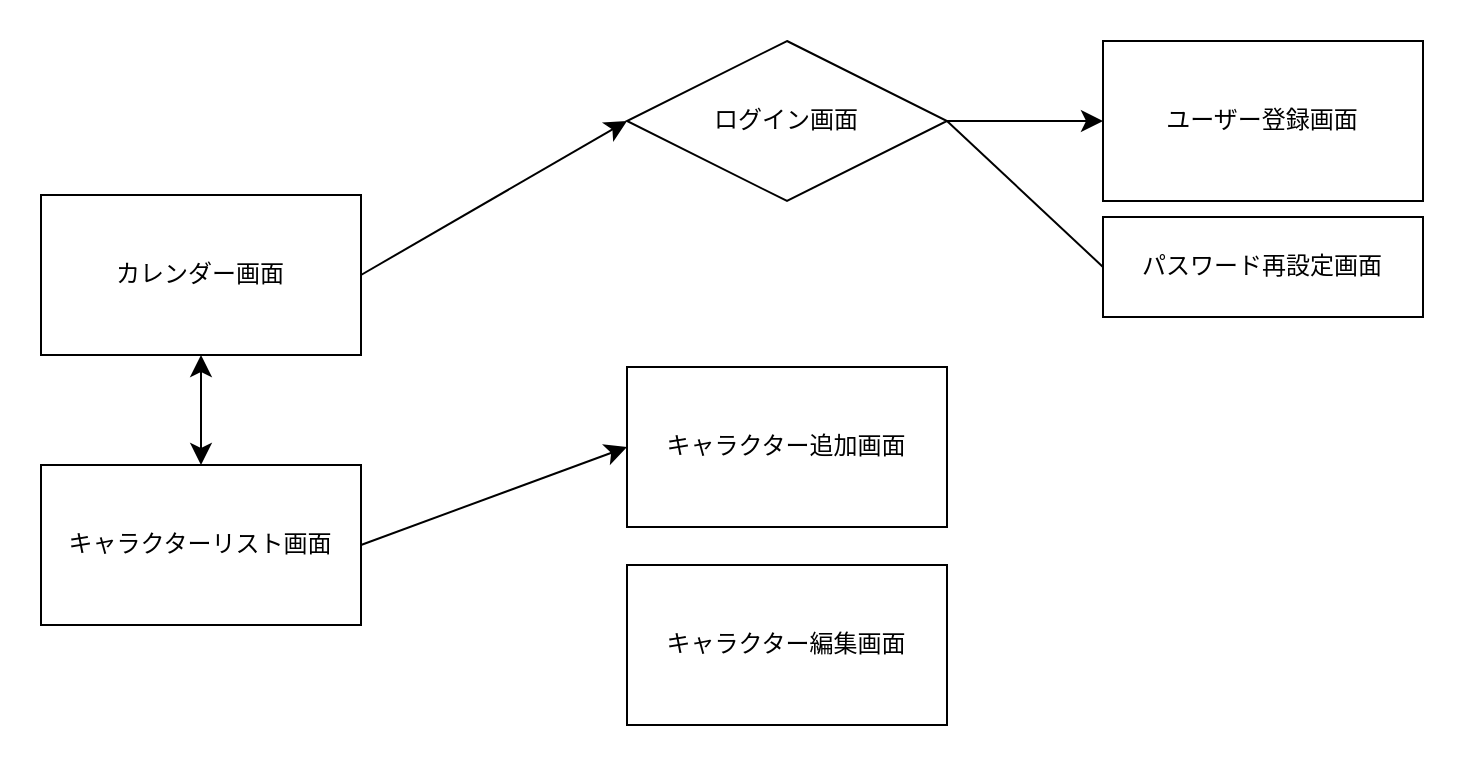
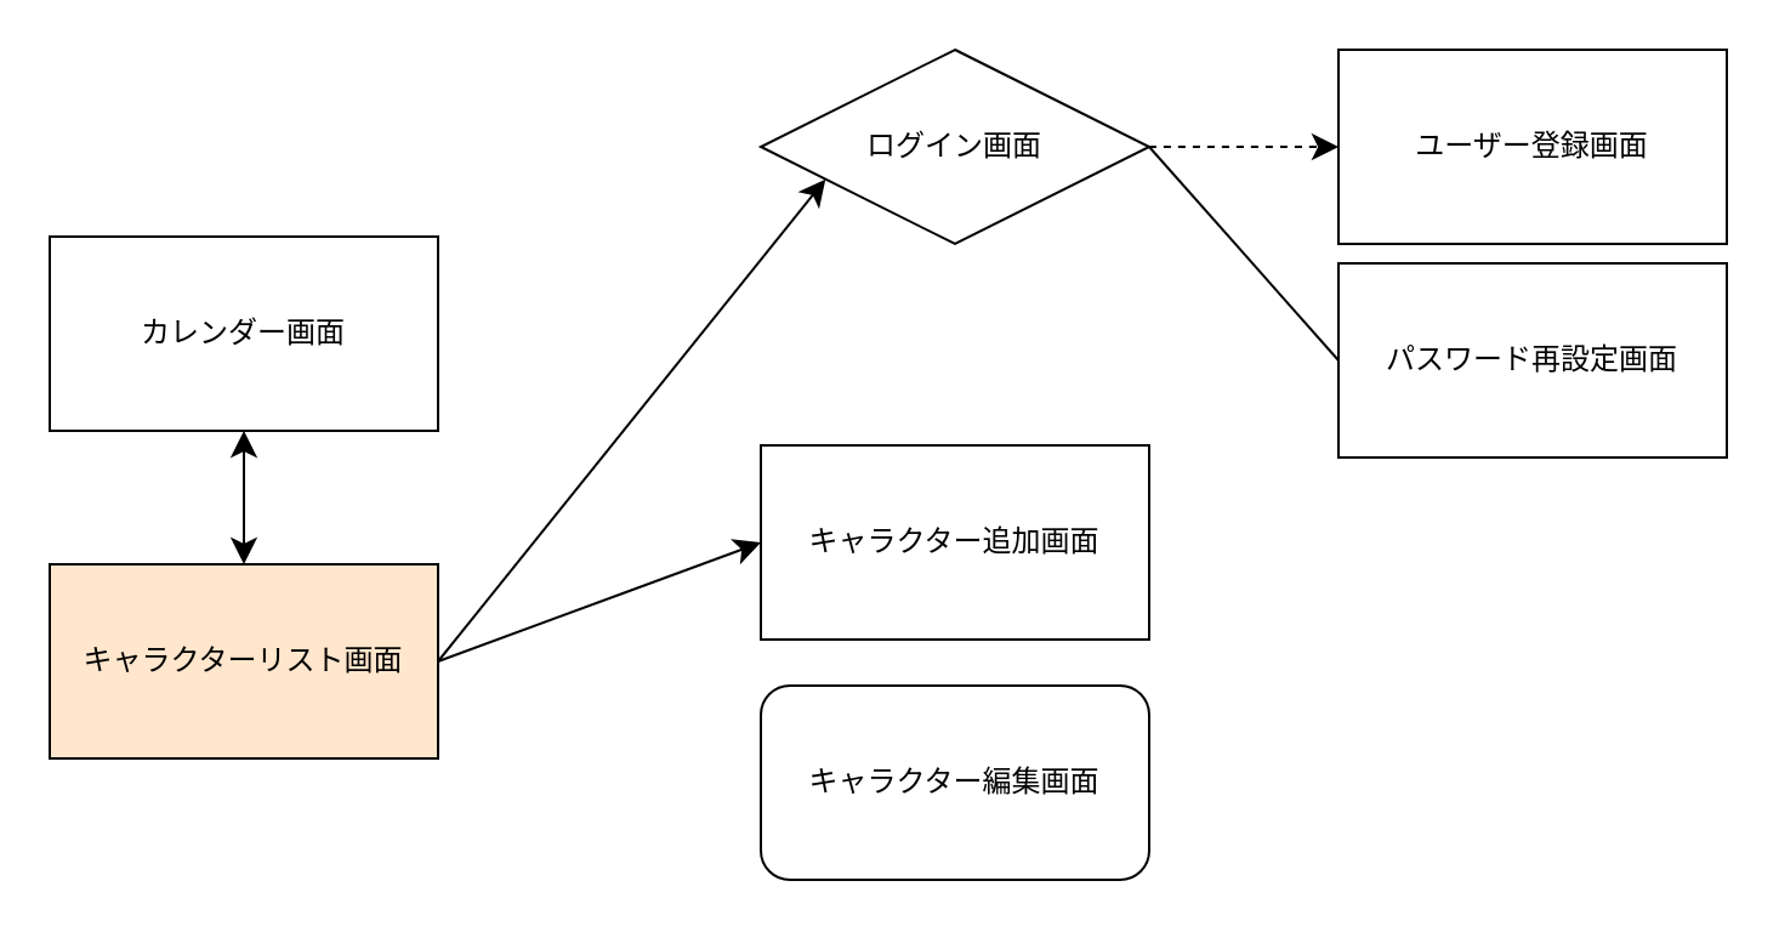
  <mxCell id="0" />
  <mxCell id="1" parent="0" />
  <mxCell id="2" value="カレンダー画面" style="rounded=0;whiteSpace=wrap;html=1;" vertex="1" parent="1"><mxGeometry x="20" y="97" width="160" height="80" as="geometry" /></mxCell>
- <mxCell id="3" value="キャラクターリスト画面" style="rounded=0;whiteSpace=wrap;html=1;" vertex="1" parent="1"><mxGeometry x="20" y="232" width="160" height="80" as="geometry" /></mxCell>
+ <mxCell id="3" value="キャラクターリスト画面" style="rounded=0;whiteSpace=wrap;html=1;fillColor=#ffe6cc;" vertex="1" parent="1"><mxGeometry x="20" y="232" width="160" height="80" as="geometry" /></mxCell>
  <mxCell id="4" value="" style="edgeStyle=none;orthogonalLoop=1;jettySize=auto;html=1;endArrow=classic;startArrow=classic;endSize=8;startSize=8;rounded=0;fontSize=12;curved=1;exitX=0.5;exitY=1;exitDx=0;exitDy=0;" edge="1" parent="1" source="2" target="3"><mxGeometry width="140" relative="1" as="geometry"><mxPoint x="222" y="134" as="sourcePoint" /><mxPoint x="362" y="134" as="targetPoint" /><Array as="points" /></mxGeometry></mxCell>
  <mxCell id="5" value="キャラクター追加画面" style="rounded=0;whiteSpace=wrap;html=1;" vertex="1" parent="1"><mxGeometry x="313" y="183" width="160" height="80" as="geometry" /></mxCell>
- <mxCell id="6" value="キャラクター編集画面" style="rounded=0;whiteSpace=wrap;html=1;" vertex="1" parent="1"><mxGeometry x="313" y="282" width="160" height="80" as="geometry" /></mxCell>
+ <mxCell id="6" value="キャラクター編集画面" style="whiteSpace=wrap;html=1;rounded=1;" vertex="1" parent="1"><mxGeometry x="313" y="282" width="160" height="80" as="geometry" /></mxCell>
  <mxCell id="7" value="ログイン画面" style="rhombus;whiteSpace=wrap;html=1;" vertex="1" parent="1"><mxGeometry x="313" y="20" width="160" height="80" as="geometry" /></mxCell>
- <mxCell id="8" value="" style="edgeStyle=none;orthogonalLoop=1;jettySize=auto;html=1;rounded=0;fontSize=12;startSize=8;endSize=8;curved=1;exitX=1;exitY=0.5;exitDx=0;exitDy=0;entryX=0;entryY=0.5;entryDx=0;entryDy=0;" edge="1" parent="1" source="2" target="7"><mxGeometry width="140" relative="1" as="geometry"><mxPoint x="193" y="233" as="sourcePoint" /><mxPoint x="333" y="233" as="targetPoint" /><Array as="points" /></mxGeometry></mxCell>
  <mxCell id="9" value="" style="edgeStyle=none;orthogonalLoop=1;jettySize=auto;html=1;rounded=0;fontSize=12;startSize=8;endSize=8;curved=1;exitX=1;exitY=0.5;exitDx=0;exitDy=0;entryX=0;entryY=0.5;entryDx=0;entryDy=0;" edge="1" parent="1" source="3" target="5"><mxGeometry width="140" relative="1" as="geometry"><mxPoint x="190" y="147" as="sourcePoint" /><mxPoint x="323" y="70" as="targetPoint" /><Array as="points" /></mxGeometry></mxCell>
+ <mxCell id="10" value="" style="edgeStyle=none;orthogonalLoop=1;jettySize=auto;html=1;rounded=0;fontSize=12;startSize=8;endSize=8;curved=1;exitX=1;exitY=0.5;exitDx=0;exitDy=0;entryX=0;entryY=0.75;entryDx=0;entryDy=0;" edge="1" parent="1" source="3" target="7"><mxGeometry width="140" relative="1" as="geometry"><mxPoint x="190" y="147" as="sourcePoint" /><mxPoint x="323" y="70" as="targetPoint" /><Array as="points" /></mxGeometry></mxCell>
  <mxCell id="11" value="ユーザー登録画面" style="rounded=0;whiteSpace=wrap;html=1;" vertex="1" parent="1"><mxGeometry x="551" y="20" width="160" height="80" as="geometry" /></mxCell>
- <mxCell id="12" value="" style="edgeStyle=none;orthogonalLoop=1;jettySize=auto;html=1;rounded=0;fontSize=12;startSize=8;endSize=8;curved=1;exitX=1;exitY=0.5;exitDx=0;exitDy=0;entryX=0;entryY=0.5;entryDx=0;entryDy=0;" edge="1" parent="1" source="7" target="11"><mxGeometry width="140" relative="1" as="geometry"><mxPoint x="418" y="235" as="sourcePoint" /><mxPoint x="551" y="43" as="targetPoint" /><Array as="points" /></mxGeometry></mxCell>
- <mxCell id="13" value="パスワード再設定画面" style="rounded=0;whiteSpace=wrap;html=1;" vertex="1" parent="1"><mxGeometry x="551" y="108" width="160" height="50" as="geometry" /></mxCell>
+ <mxCell id="12" value="" style="edgeStyle=none;orthogonalLoop=1;jettySize=auto;html=1;rounded=0;fontSize=12;startSize=8;endSize=8;curved=1;exitX=1;exitY=0.5;exitDx=0;exitDy=0;entryX=0;entryY=0.5;entryDx=0;entryDy=0;dashed=1;" edge="1" parent="1" source="7" target="11"><mxGeometry width="140" relative="1" as="geometry"><mxPoint x="418" y="235" as="sourcePoint" /><mxPoint x="551" y="43" as="targetPoint" /><Array as="points" /></mxGeometry></mxCell>
+ <mxCell id="13" value="パスワード再設定画面" style="rounded=0;whiteSpace=wrap;html=1;" vertex="1" parent="1"><mxGeometry x="551" y="108" width="160" height="80" as="geometry" /></mxCell>
  <mxCell id="14" value="" style="edgeStyle=none;orthogonalLoop=1;jettySize=auto;html=1;rounded=0;fontSize=12;startSize=8;endSize=8;curved=1;exitX=1;exitY=0.5;exitDx=0;exitDy=0;entryX=0;entryY=0.5;entryDx=0;entryDy=0;endArrow=none;" edge="1" parent="1" source="7" target="13"><mxGeometry width="140" relative="1" as="geometry"><mxPoint x="483" y="70" as="sourcePoint" /><mxPoint x="561" y="70" as="targetPoint" /><Array as="points" /></mxGeometry></mxCell>
